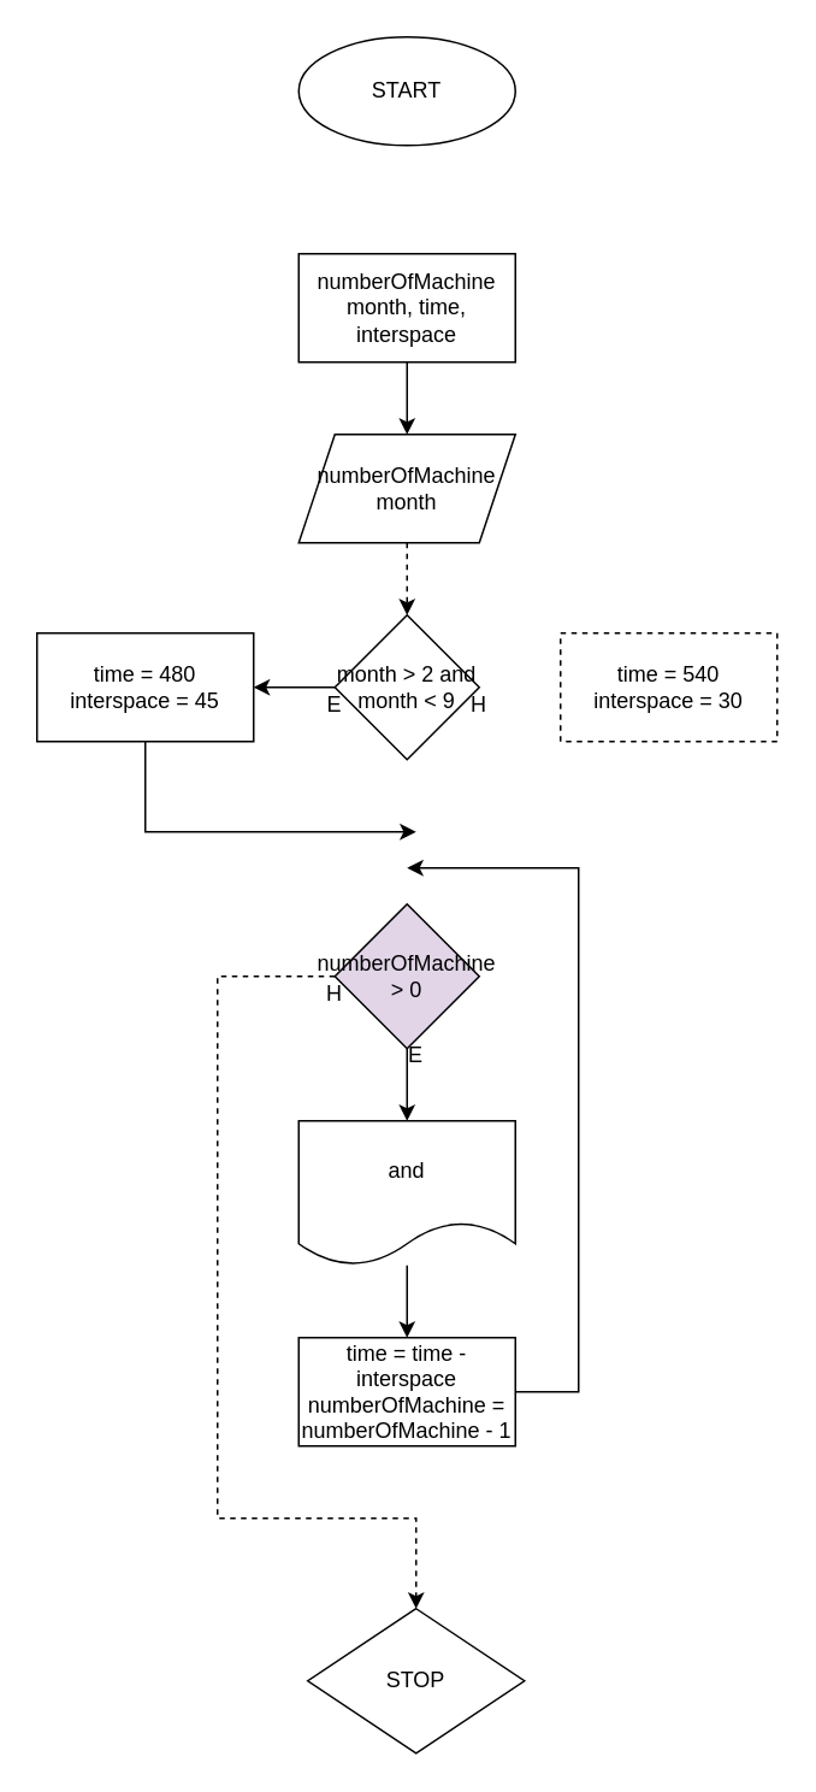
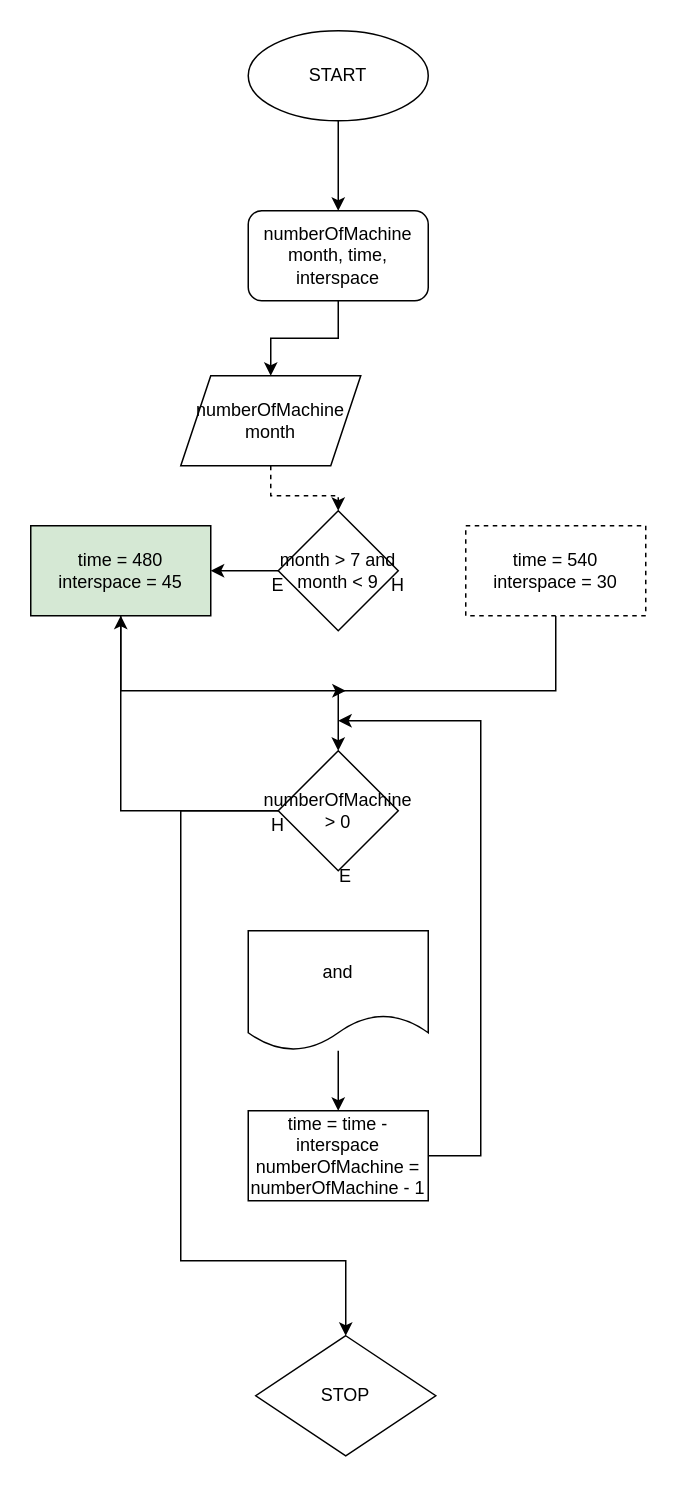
  <mxCell id="0" />
  <mxCell id="1" parent="0" />
+ <mxCell id="2" style="edgeStyle=orthogonalEdgeStyle;rounded=0;orthogonalLoop=1;jettySize=auto;html=1;entryX=0.5;entryY=0;entryDx=0;entryDy=0;" edge="1" parent="1" source="3" target="6"><mxGeometry relative="1" as="geometry" /></mxCell>
  <mxCell id="3" value="START" style="ellipse;whiteSpace=wrap;html=1;" parent="1" vertex="1"><mxGeometry x="165" y="20" width="120" height="60" as="geometry" /></mxCell>
  <mxCell id="4" value="STOP" style="rhombus;whiteSpace=wrap;html=1;" parent="1" vertex="1"><mxGeometry x="170" y="890" width="120" height="80" as="geometry" /></mxCell>
  <mxCell id="5" style="edgeStyle=orthogonalEdgeStyle;rounded=0;orthogonalLoop=1;jettySize=auto;html=1;entryX=0.5;entryY=0;entryDx=0;entryDy=0;" edge="1" parent="1" source="6" target="8"><mxGeometry relative="1" as="geometry" /></mxCell>
- <mxCell id="6" value="numberOfMachine&lt;br&gt;month, time, interspace" style="rounded=0;whiteSpace=wrap;html=1;" vertex="1" parent="1"><mxGeometry x="165" y="140" width="120" height="60" as="geometry" /></mxCell>
+ <mxCell id="6" value="numberOfMachine&lt;br&gt;month, time, interspace" style="whiteSpace=wrap;html=1;rounded=1;" vertex="1" parent="1"><mxGeometry x="165" y="140" width="120" height="60" as="geometry" /></mxCell>
  <mxCell id="7" style="edgeStyle=orthogonalEdgeStyle;rounded=0;orthogonalLoop=1;jettySize=auto;html=1;entryX=0.5;entryY=0;entryDx=0;entryDy=0;dashed=1;" edge="1" parent="1" source="8" target="10"><mxGeometry relative="1" as="geometry" /></mxCell>
- <mxCell id="8" value="numberOfMachine&lt;br&gt;month" style="shape=parallelogram;perimeter=parallelogramPerimeter;whiteSpace=wrap;html=1;fixedSize=1;" vertex="1" parent="1"><mxGeometry x="165" y="240" width="120" height="60" as="geometry" /></mxCell>
+ <mxCell id="8" value="numberOfMachine&lt;br&gt;month" style="shape=parallelogram;perimeter=parallelogramPerimeter;whiteSpace=wrap;html=1;fixedSize=1;" vertex="1" parent="1"><mxGeometry x="120" y="250" width="120" height="60" as="geometry" /></mxCell>
  <mxCell id="9" style="edgeStyle=orthogonalEdgeStyle;rounded=0;orthogonalLoop=1;jettySize=auto;html=1;entryX=1;entryY=0.5;entryDx=0;entryDy=0;" edge="1" parent="1" source="10" target="14"><mxGeometry relative="1" as="geometry" /></mxCell>
- <mxCell id="10" value="month &amp;gt; 2 and&lt;br&gt;month &amp;lt; 9" style="rhombus;whiteSpace=wrap;html=1;" vertex="1" parent="1"><mxGeometry x="185" y="340" width="80" height="80" as="geometry" /></mxCell>
+ <mxCell id="10" value="month &amp;gt; 7 and&lt;br&gt;month &amp;lt; 9" style="rhombus;whiteSpace=wrap;html=1;" vertex="1" parent="1"><mxGeometry x="185" y="340" width="80" height="80" as="geometry" /></mxCell>
+ <mxCell id="11" style="edgeStyle=orthogonalEdgeStyle;rounded=0;orthogonalLoop=1;jettySize=auto;html=1;entryX=0.5;entryY=0;entryDx=0;entryDy=0;" edge="1" parent="1" source="12" target="17"><mxGeometry relative="1" as="geometry"><Array as="points"><mxPoint x="370" y="460" /><mxPoint x="225" y="460" /></Array></mxGeometry></mxCell>
  <mxCell id="12" value="time = 540&lt;br&gt;interspace = 30" style="rounded=0;whiteSpace=wrap;html=1;dashed=1;" vertex="1" parent="1"><mxGeometry x="310" y="350" width="120" height="60" as="geometry" /></mxCell>
  <mxCell id="13" style="edgeStyle=orthogonalEdgeStyle;rounded=0;orthogonalLoop=1;jettySize=auto;html=1;" edge="1" parent="1" source="14"><mxGeometry relative="1" as="geometry"><mxPoint x="230" y="460" as="targetPoint" /><Array as="points"><mxPoint x="80" y="460" /></Array></mxGeometry></mxCell>
- <mxCell id="14" value="time = 480&lt;br&gt;interspace = 45" style="rounded=0;whiteSpace=wrap;html=1;" vertex="1" parent="1"><mxGeometry x="20" y="350" width="120" height="60" as="geometry" /></mxCell>
- <mxCell id="15" style="edgeStyle=orthogonalEdgeStyle;rounded=0;orthogonalLoop=1;jettySize=auto;html=1;entryX=0.5;entryY=0;entryDx=0;entryDy=0;" edge="1" parent="1" source="17" target="19"><mxGeometry relative="1" as="geometry" /></mxCell>
- <mxCell id="16" style="edgeStyle=orthogonalEdgeStyle;rounded=0;orthogonalLoop=1;jettySize=auto;html=1;dashed=1;" edge="1" parent="1" source="17" target="4"><mxGeometry relative="1" as="geometry"><Array as="points"><mxPoint x="120" y="540" /><mxPoint x="120" y="840" /><mxPoint x="230" y="840" /></Array></mxGeometry></mxCell>
- <mxCell id="17" value="numberOfMachine &amp;gt; 0" style="rhombus;whiteSpace=wrap;html=1;fillColor=#e1d5e7;" vertex="1" parent="1"><mxGeometry x="185" y="500" width="80" height="80" as="geometry" /></mxCell>
+ <mxCell id="14" value="time = 480&lt;br&gt;interspace = 45" style="rounded=0;whiteSpace=wrap;html=1;fillColor=#d5e8d4;" vertex="1" parent="1"><mxGeometry x="20" y="350" width="120" height="60" as="geometry" /></mxCell>
+ <mxCell id="15" style="edgeStyle=orthogonalEdgeStyle;rounded=0;orthogonalLoop=1;jettySize=auto;html=1;" edge="1" parent="1" source="17" target="14"><mxGeometry relative="1" as="geometry" /></mxCell>
+ <mxCell id="16" style="edgeStyle=orthogonalEdgeStyle;rounded=0;orthogonalLoop=1;jettySize=auto;html=1;" edge="1" parent="1" source="17" target="4"><mxGeometry relative="1" as="geometry"><Array as="points"><mxPoint x="120" y="540" /><mxPoint x="120" y="840" /><mxPoint x="230" y="840" /></Array></mxGeometry></mxCell>
+ <mxCell id="17" value="numberOfMachine &amp;gt; 0" style="rhombus;whiteSpace=wrap;html=1;" vertex="1" parent="1"><mxGeometry x="185" y="500" width="80" height="80" as="geometry" /></mxCell>
  <mxCell id="18" style="edgeStyle=orthogonalEdgeStyle;rounded=0;orthogonalLoop=1;jettySize=auto;html=1;entryX=0.5;entryY=0;entryDx=0;entryDy=0;" edge="1" parent="1" source="19" target="21"><mxGeometry relative="1" as="geometry" /></mxCell>
  <mxCell id="19" value="and" style="shape=document;whiteSpace=wrap;html=1;boundedLbl=1;" vertex="1" parent="1"><mxGeometry x="165" y="620" width="120" height="80" as="geometry" /></mxCell>
  <mxCell id="20" style="edgeStyle=orthogonalEdgeStyle;rounded=0;orthogonalLoop=1;jettySize=auto;html=1;" edge="1" parent="1" source="21"><mxGeometry relative="1" as="geometry"><mxPoint x="225" y="480" as="targetPoint" /><Array as="points"><mxPoint x="320" y="770" /><mxPoint x="320" y="480" /><mxPoint x="225" y="480" /></Array></mxGeometry></mxCell>
  <mxCell id="21" value="time = time - interspace&lt;br&gt;numberOfMachine = numberOfMachine - 1" style="rounded=0;whiteSpace=wrap;html=1;" vertex="1" parent="1"><mxGeometry x="165" y="740" width="120" height="60" as="geometry" /></mxCell>
  <mxCell id="22" value="E" style="text;html=1;strokeColor=none;fillColor=none;align=center;verticalAlign=middle;whiteSpace=wrap;rounded=0;" vertex="1" parent="1"><mxGeometry x="165" y="380" width="40" height="20" as="geometry" /></mxCell>
  <mxCell id="23" value="H" style="text;html=1;strokeColor=none;fillColor=none;align=center;verticalAlign=middle;whiteSpace=wrap;rounded=0;" vertex="1" parent="1"><mxGeometry x="245" y="380" width="40" height="20" as="geometry" /></mxCell>
  <mxCell id="24" value="E" style="text;html=1;strokeColor=none;fillColor=none;align=center;verticalAlign=middle;whiteSpace=wrap;rounded=0;" vertex="1" parent="1"><mxGeometry x="210" y="574" width="40" height="20" as="geometry" /></mxCell>
  <mxCell id="25" value="H" style="text;html=1;strokeColor=none;fillColor=none;align=center;verticalAlign=middle;whiteSpace=wrap;rounded=0;" vertex="1" parent="1"><mxGeometry x="165" y="540" width="40" height="20" as="geometry" /></mxCell>
